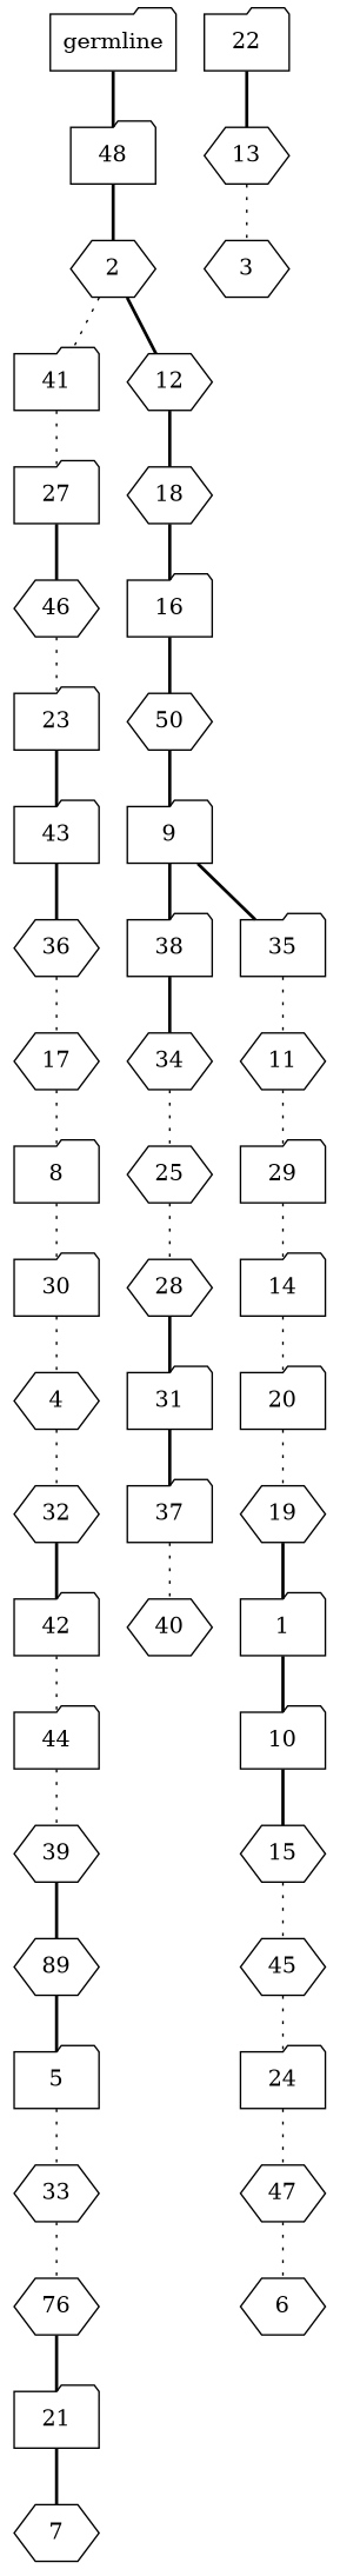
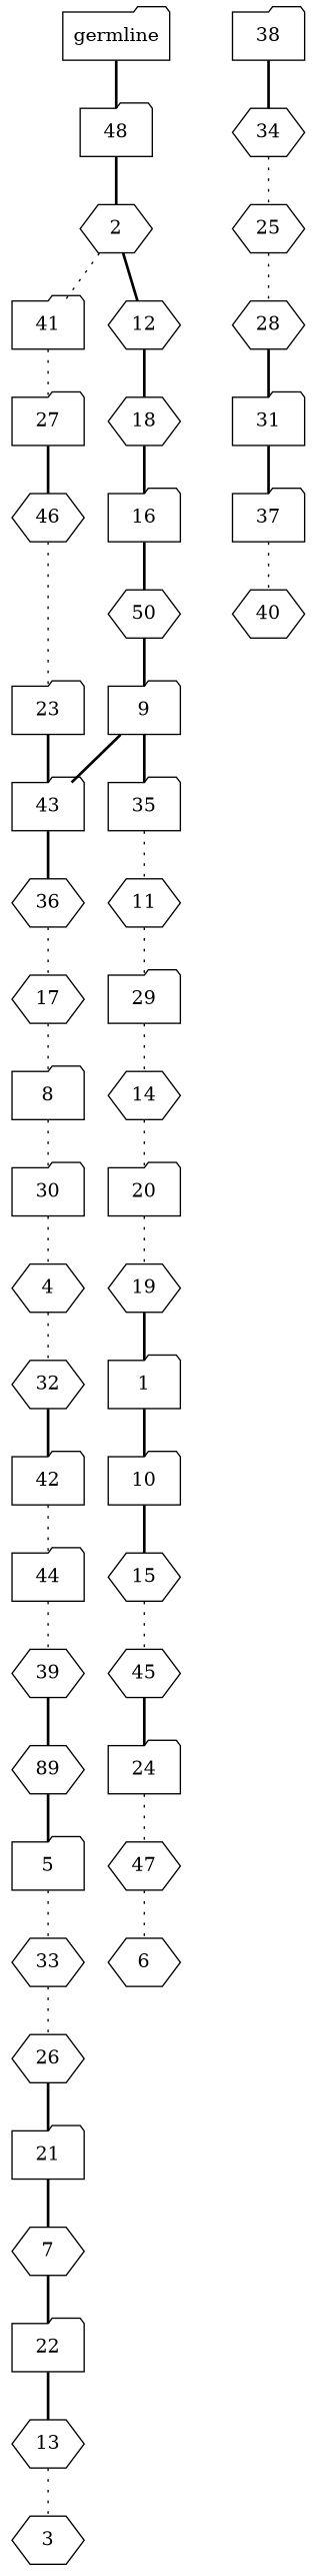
  graph {
    rankdir=UD
    splines=line
    node [shape=hexagon]
    edge [style=bold]
    n1 [label=germline shape=folder]
    n2 [label=48 shape=folder]
    n3 [label=2]
    n4 [label=41 shape=folder]
    n5 [label=12]
    n6 [label=27 shape=folder]
    n7 [label=18]
    n8 [label=46]
    n9 [label=23 shape=folder]
    n10 [label=43 shape=folder]
    n11 [label=36]
    n12 [label=17]
    n13 [label=8 shape=folder]
    n14 [label=30 shape=folder]
    n15 [label=4]
    n16 [label=32]
    n17 [label=42 shape=folder]
    n18 [label=44 shape=folder]
    n19 [label=39]
    n20 [label=89]
    n21 [label=5 shape=folder]
    n22 [label=33]
-   n23 [label=76]
+   n23 [label=26]
    n24 [label=21 shape=folder]
    n25 [label=7]
    n26 [label=22 shape=folder]
    n27 [label=13]
    n28 [label=3]
    n29 [label=16 shape=folder]
    n30 [label=50]
    n31 [label=9 shape=folder]
    n32 [label=38 shape=folder]
    n33 [label=35 shape=folder]
    n34 [label=34]
    n35 [label=11]
    n36 [label=25]
    n37 [label=28]
    n38 [label=31 shape=folder]
    n39 [label=37 shape=folder]
    n40 [label=40]
    n41 [label=29 shape=folder]
-   n42 [label=14 shape=folder]
+   n42 [label=14]
    n43 [label=20 shape=folder]
    n44 [label=19]
    n45 [label=1 shape=folder]
    n46 [label=10 shape=folder]
    n47 [label=15]
    n48 [label=45]
    n49 [label=24 shape=folder]
    n50 [label=47]
    n51 [label=6]
    n1 -- n2
    n2 -- n3
    n3 -- n4 [style=dotted]
    n3 -- n5
    n4 -- n6 [style=dotted]
    n5 -- n7
    n6 -- n8
    n7 -- n29
    n8 -- n9 [style=dotted]
    n9 -- n10
    n10 -- n11
    n11 -- n12 [style=dotted]
    n12 -- n13 [style=dotted]
    n13 -- n14 [style=dotted]
    n14 -- n15 [style=dotted]
    n15 -- n16 [style=dotted]
    n16 -- n17
    n17 -- n18 [style=dotted]
    n18 -- n19 [style=dotted]
    n19 -- n20
    n20 -- n21
    n21 -- n22 [style=dotted]
    n22 -- n23 [style=dotted]
    n23 -- n24
    n24 -- n25
+   n25 -- n26
    n26 -- n27
    n27 -- n28 [style=dotted]
    n29 -- n30
    n30 -- n31
-   n31 -- n32
+   n31 -- n10
    n31 -- n33
    n32 -- n34
    n33 -- n35 [style=dotted]
    n34 -- n36 [style=dotted]
    n35 -- n41 [style=dotted]
    n36 -- n37 [style=dotted]
    n37 -- n38
    n38 -- n39
    n39 -- n40 [style=dotted]
    n41 -- n42 [style=dotted]
    n42 -- n43 [style=dotted]
    n43 -- n44 [style=dotted]
    n44 -- n45
    n45 -- n46
    n46 -- n47
    n47 -- n48 [style=dotted]
-   n48 -- n49 [style=dotted]
+   n48 -- n49
    n49 -- n50 [style=dotted]
    n50 -- n51 [style=dotted]
  }
